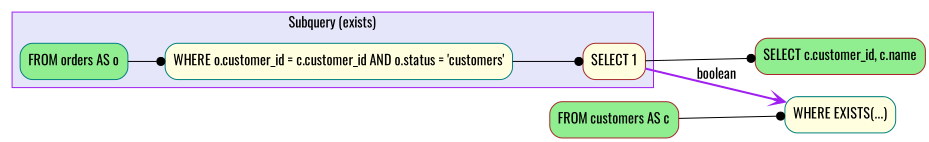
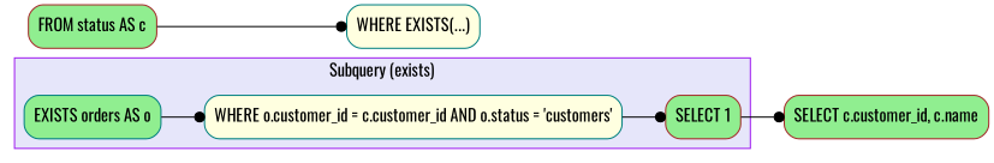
  digraph {
    fontname=Oswald
    rankdir=LR
    node [color=teal fillcolor=lightgreen fontname=Oswald shape=box style="filled,rounded"]
    edge [arrowhead=dot color=black fontname=Oswald]
-   n1 [label="FROM orders AS o"]
+   n1 [label="EXISTS orders AS o"]
    n2 [fillcolor=lightyellow label="WHERE o.customer_id = c.customer_id AND o.status = 'customers'"]
-   n3 [color=brown fillcolor=lightyellow label="SELECT 1"]
+   n3 [color=brown label="SELECT 1"]
    n4 [fillcolor=lightyellow label="WHERE EXISTS(...)"]
    n5 [color=brown label="SELECT c.customer_id, c.name"]
-   n6 [color=brown label="FROM customers AS c"]
+   n6 [color=brown label="FROM status AS c"]
    subgraph cluster_1 {
      color=purple
      fillcolor=lavender
      label="Subquery (exists)"
      style=filled
      n1
      n2
      n3
    }
    n1 -> n2
    n2 -> n3
-   n3 -> n4 [arrowhead=vee color=purple label=boolean style=bold]
    n3 -> n5
    n6 -> n4
  }
